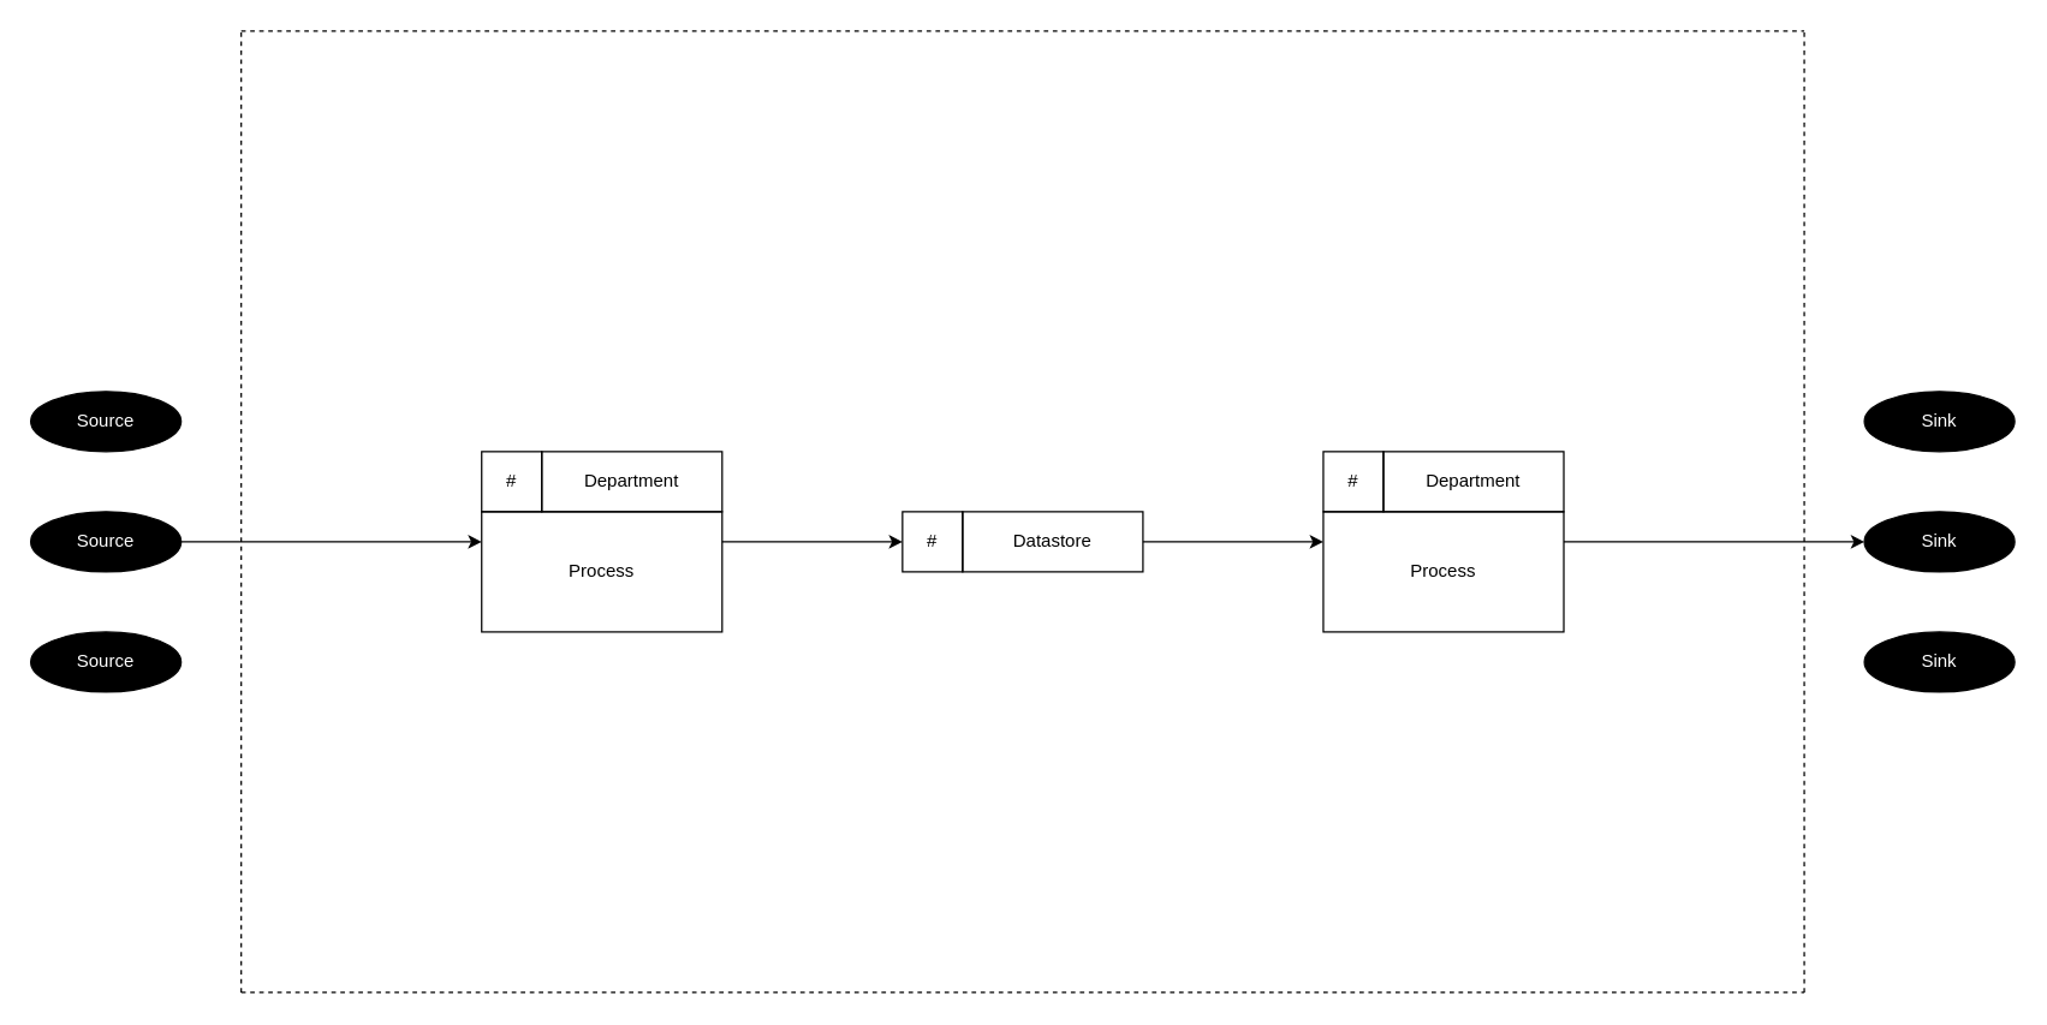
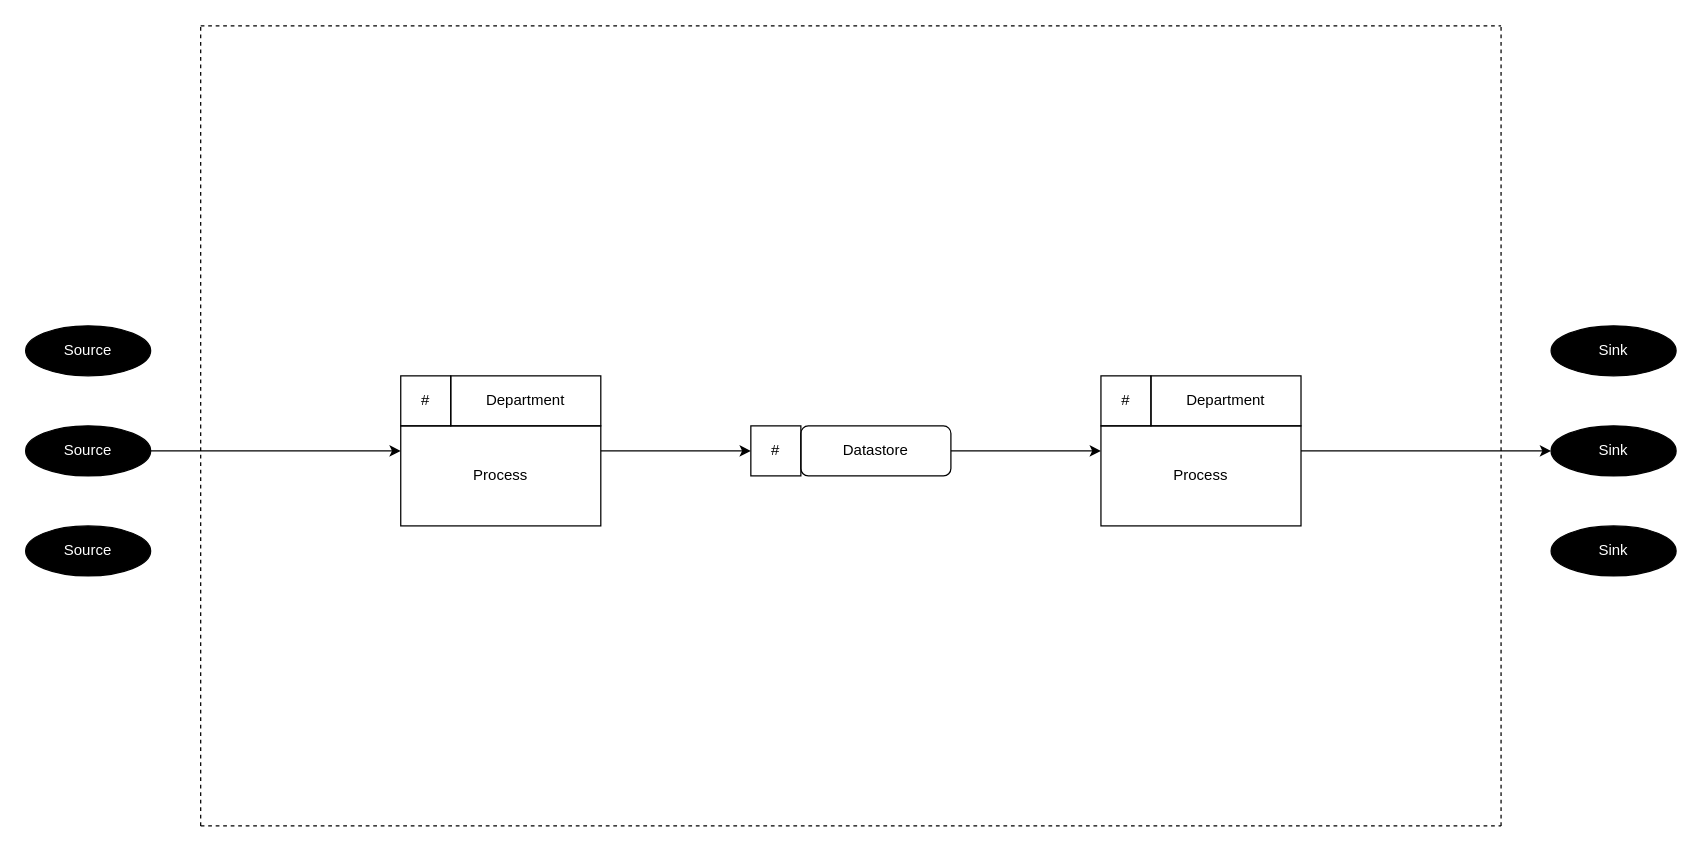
  <mxCell id="0" />
  <mxCell id="1" parent="0" />
  <mxCell id="2" value="Source" style="ellipse;whiteSpace=wrap;html=1;align=center;fillColor=#000000;fontColor=#FFFFFF;" vertex="1" parent="1"><mxGeometry x="20" y="260" width="100" height="40" as="geometry" /></mxCell>
  <mxCell id="3" value="" style="endArrow=none;dashed=1;html=1;rounded=0;" edge="1" parent="1"><mxGeometry width="50" height="50" relative="1" as="geometry"><mxPoint x="160" y="20" as="sourcePoint" /><mxPoint x="1200" y="20" as="targetPoint" /></mxGeometry></mxCell>
  <mxCell id="4" value="" style="endArrow=none;dashed=1;html=1;rounded=0;" edge="1" parent="1"><mxGeometry width="50" height="50" relative="1" as="geometry"><mxPoint x="160" y="660" as="sourcePoint" /><mxPoint x="160" y="20" as="targetPoint" /></mxGeometry></mxCell>
  <mxCell id="5" value="" style="endArrow=none;dashed=1;html=1;rounded=0;" edge="1" parent="1"><mxGeometry width="50" height="50" relative="1" as="geometry"><mxPoint x="160" y="660" as="sourcePoint" /><mxPoint x="1200" y="660" as="targetPoint" /></mxGeometry></mxCell>
  <mxCell id="6" value="" style="endArrow=none;dashed=1;html=1;rounded=0;" edge="1" parent="1"><mxGeometry width="50" height="50" relative="1" as="geometry"><mxPoint x="1200" y="660" as="sourcePoint" /><mxPoint x="1200" y="20" as="targetPoint" /></mxGeometry></mxCell>
  <mxCell id="7" style="edgeStyle=orthogonalEdgeStyle;rounded=0;orthogonalLoop=1;jettySize=auto;html=1;exitX=1;exitY=0.25;exitDx=0;exitDy=0;entryX=0;entryY=0.5;entryDx=0;entryDy=0;fontColor=#000000;" edge="1" parent="1" source="8" target="13"><mxGeometry relative="1" as="geometry" /></mxCell>
  <mxCell id="8" value="Process" style="rounded=0;whiteSpace=wrap;html=1;fontColor=#000000;fillColor=none;" vertex="1" parent="1"><mxGeometry x="320" y="340" width="160" height="80" as="geometry" /></mxCell>
  <mxCell id="9" value="#" style="rounded=0;whiteSpace=wrap;html=1;fontColor=#000000;fillColor=none;" vertex="1" parent="1"><mxGeometry x="320" y="300" width="40" height="40" as="geometry" /></mxCell>
  <mxCell id="10" value="Department" style="rounded=0;whiteSpace=wrap;html=1;fontColor=#000000;fillColor=none;" vertex="1" parent="1"><mxGeometry x="360" y="300" width="120" height="40" as="geometry" /></mxCell>
  <mxCell id="11" style="edgeStyle=orthogonalEdgeStyle;rounded=0;orthogonalLoop=1;jettySize=auto;html=1;entryX=0;entryY=0.25;entryDx=0;entryDy=0;fontColor=#000000;" edge="1" parent="1" source="12" target="21"><mxGeometry relative="1" as="geometry" /></mxCell>
- <mxCell id="12" value="Datastore" style="rounded=0;whiteSpace=wrap;html=1;fontColor=#000000;fillColor=none;" vertex="1" parent="1"><mxGeometry x="640" y="340" width="120" height="40" as="geometry" /></mxCell>
+ <mxCell id="12" value="Datastore" style="whiteSpace=wrap;html=1;fontColor=#000000;fillColor=none;rounded=1;" vertex="1" parent="1"><mxGeometry x="640" y="340" width="120" height="40" as="geometry" /></mxCell>
  <mxCell id="13" value="#" style="rounded=0;whiteSpace=wrap;html=1;fontColor=#000000;fillColor=none;" vertex="1" parent="1"><mxGeometry x="600" y="340" width="40" height="40" as="geometry" /></mxCell>
  <mxCell id="14" value="Source" style="ellipse;whiteSpace=wrap;html=1;align=center;fillColor=#000000;fontColor=#FFFFFF;" vertex="1" parent="1"><mxGeometry x="20" y="420" width="100" height="40" as="geometry" /></mxCell>
  <mxCell id="15" style="edgeStyle=orthogonalEdgeStyle;rounded=0;orthogonalLoop=1;jettySize=auto;html=1;entryX=0;entryY=0.25;entryDx=0;entryDy=0;fontColor=#000000;" edge="1" parent="1" source="16" target="8"><mxGeometry relative="1" as="geometry" /></mxCell>
  <mxCell id="16" value="Source" style="ellipse;whiteSpace=wrap;html=1;align=center;fillColor=#000000;fontColor=#FFFFFF;" vertex="1" parent="1"><mxGeometry x="20" y="340" width="100" height="40" as="geometry" /></mxCell>
  <mxCell id="17" value="Sink" style="ellipse;whiteSpace=wrap;html=1;align=center;fillColor=#000000;fontColor=#FFFFFF;" vertex="1" parent="1"><mxGeometry x="1240" y="260" width="100" height="40" as="geometry" /></mxCell>
  <mxCell id="18" value="Sink" style="ellipse;whiteSpace=wrap;html=1;align=center;fillColor=#000000;fontColor=#FFFFFF;" vertex="1" parent="1"><mxGeometry x="1240" y="420" width="100" height="40" as="geometry" /></mxCell>
  <mxCell id="19" value="Sink" style="ellipse;whiteSpace=wrap;html=1;align=center;fillColor=#000000;fontColor=#FFFFFF;" vertex="1" parent="1"><mxGeometry x="1240" y="340" width="100" height="40" as="geometry" /></mxCell>
  <mxCell id="20" style="edgeStyle=orthogonalEdgeStyle;rounded=0;orthogonalLoop=1;jettySize=auto;html=1;exitX=1;exitY=0.25;exitDx=0;exitDy=0;entryX=0;entryY=0.5;entryDx=0;entryDy=0;fontColor=#000000;" edge="1" parent="1" source="21" target="19"><mxGeometry relative="1" as="geometry" /></mxCell>
  <mxCell id="21" value="Process" style="rounded=0;whiteSpace=wrap;html=1;fontColor=#000000;fillColor=none;" vertex="1" parent="1"><mxGeometry x="880" y="340" width="160" height="80" as="geometry" /></mxCell>
  <mxCell id="22" value="#" style="rounded=0;whiteSpace=wrap;html=1;fontColor=#000000;fillColor=none;" vertex="1" parent="1"><mxGeometry x="880" y="300" width="40" height="40" as="geometry" /></mxCell>
  <mxCell id="23" value="Department" style="rounded=0;whiteSpace=wrap;html=1;fontColor=#000000;fillColor=none;" vertex="1" parent="1"><mxGeometry x="920" y="300" width="120" height="40" as="geometry" /></mxCell>
